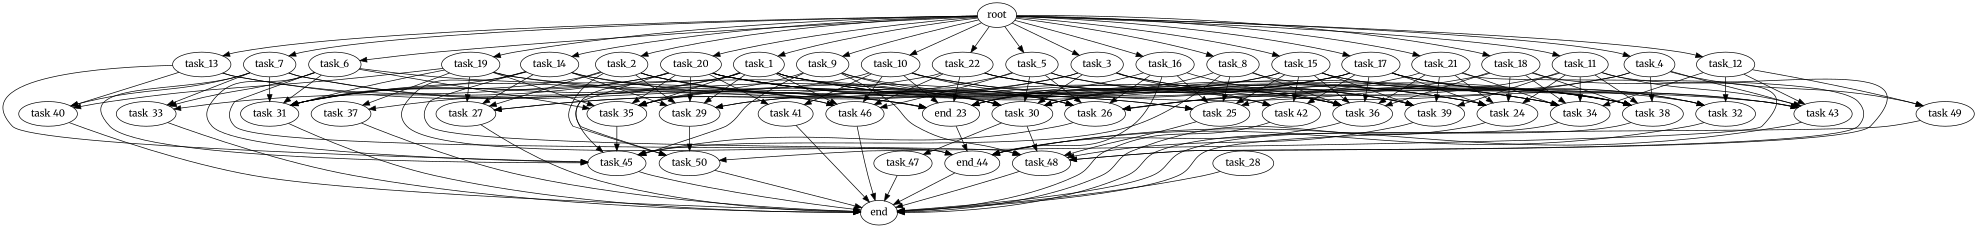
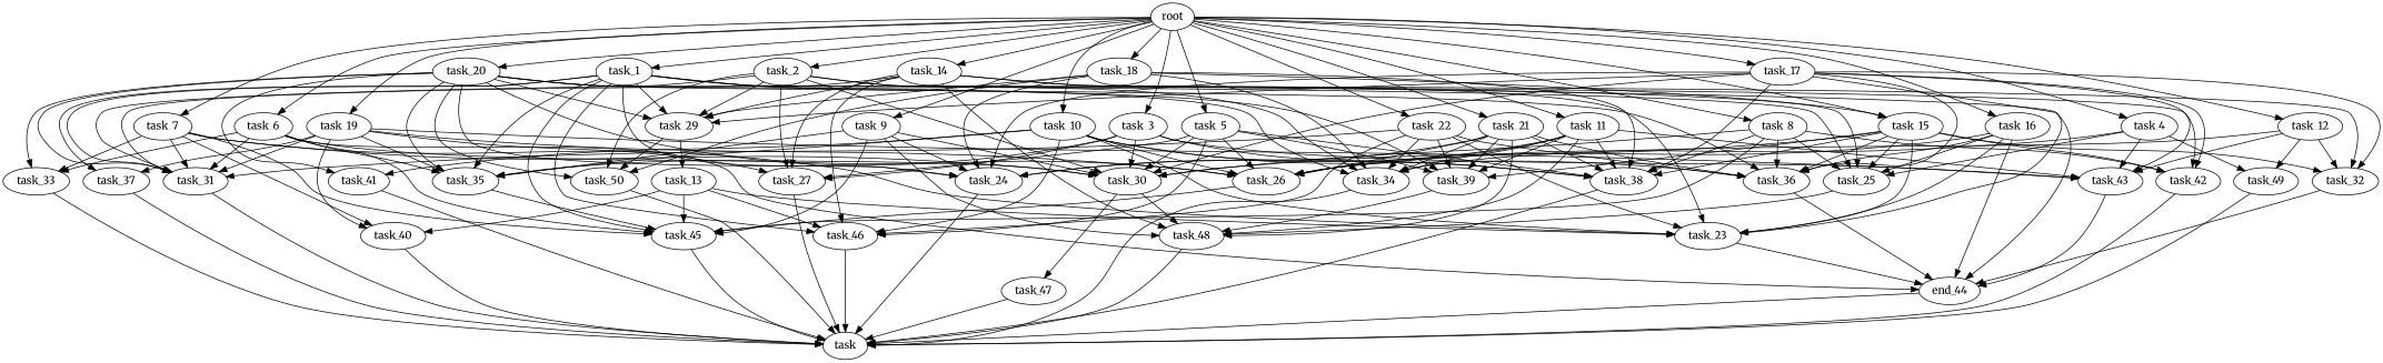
  digraph {
    fontname=Merriweather
    node [fontname=Merriweather]
    edge [fontname=Merriweather]
    root
    task_1
    task_2
    task_3
    task_4
    task_5
    task_6
    task_7
    task_8
    task_9
    task_10
    task_11
    task_12
    task_13
    task_14
    task_15
    task_16
    task_17
    task_18
    task_19
    task_20
    task_21
    task_22
    task_24
    task_29
    task_31
    task_32
    task_34
    task_35
    task_37
    task_39
    task_45
    task_46
-   task_23 [label=end_23]
+   task_23
    task_25
    task_27
    task_30
    task_50
    task_38
    task_42
    task_43
    task_26
    task_49
    task_33
    n45 [label=end_44]
    task_40
    task_36
    task_48
    task_41
-   end
+   end [label=task]
    task_47
-   task_28
    root -> task_1
    root -> task_2
    root -> task_3
    root -> task_4
    root -> task_5
    root -> task_6
    root -> task_7
    root -> task_8
    root -> task_9
    root -> task_10
    root -> task_11
    root -> task_12
-   root -> task_13
+   task_29 -> task_13
    root -> task_14
    root -> task_15
    root -> task_16
    root -> task_17
    root -> task_18
    root -> task_19
    root -> task_20
    root -> task_21
    root -> task_22
    task_1 -> task_24
    task_1 -> task_29
    task_1 -> task_31
    task_1 -> task_32
    task_1 -> task_34
    task_1 -> task_35
    task_1 -> task_37
    task_1 -> task_39
    task_1 -> task_45
    task_1 -> task_46
    task_2 -> task_29
    task_2 -> task_31
    task_2 -> task_23
    task_2 -> task_25
    task_2 -> task_27
    task_2 -> task_30
    task_2 -> task_50
    task_3 -> task_35
    task_3 -> task_27
    task_3 -> task_30
    task_3 -> task_38
-   task_3 -> task_42
+   task_8 -> task_42
    task_3 -> task_43
    task_4 -> task_25
    task_4 -> task_43
    task_4 -> task_26
    task_4 -> task_49
    task_5 -> task_39
    task_5 -> task_46
    task_5 -> task_27
    task_5 -> task_30
    task_5 -> task_38
    task_5 -> task_26
    task_6 -> task_31
    task_6 -> task_35
    task_6 -> task_45
    task_6 -> task_30
    task_6 -> task_33
    task_6 -> n45
    task_7 -> task_31
    task_7 -> task_45
    task_7 -> task_23
    task_7 -> task_30
    task_7 -> task_33
    task_7 -> task_40
    task_8 -> task_45
    task_8 -> task_25
    task_8 -> task_30
    task_8 -> task_38
    task_8 -> task_36
    task_9 -> task_24
    task_9 -> task_35
    task_9 -> task_45
    task_9 -> task_30
    task_9 -> task_48
    task_10 -> task_35
    task_10 -> task_46
    task_10 -> task_23
    task_10 -> task_38
    task_10 -> task_26
    task_10 -> task_36
    task_10 -> task_41
    task_11 -> task_24
    task_11 -> task_34
    task_11 -> task_39
    task_11 -> task_38
    task_11 -> task_43
    task_11 -> task_26
    task_11 -> task_48
    task_12 -> task_32
    task_12 -> task_34
    task_12 -> task_43
    task_12 -> task_49
    task_13 -> task_45
    task_13 -> task_46
    task_13 -> task_23
    task_13 -> task_40
    task_14 -> task_29
    task_14 -> task_31
    task_14 -> task_46
    task_14 -> task_25
    task_14 -> task_27
    task_14 -> n45
    task_14 -> task_48
    task_15 -> task_32
    task_15 -> task_39
    task_15 -> task_23
    task_15 -> task_25
    task_15 -> task_30
    task_15 -> task_38
    task_15 -> task_42
    task_15 -> task_36
    task_16 -> task_23
    task_16 -> task_25
    task_16 -> task_26
    task_16 -> n45
    task_16 -> task_36
    task_17 -> task_24
    task_17 -> task_29
    task_17 -> task_32
    task_17 -> task_23
    task_17 -> task_30
    task_17 -> task_38
    task_17 -> task_42
    task_17 -> task_43
    task_17 -> task_36
    task_18 -> task_24
    task_18 -> task_29
    task_18 -> task_34
    task_18 -> task_50
    task_18 -> task_38
-   task_18 -> task_36
+   task_18 -> task_15
    task_19 -> task_31
    task_19 -> task_35
    task_19 -> task_37
    task_19 -> task_27
    task_19 -> task_43
    task_19 -> task_26
    task_19 -> task_40
    task_20 -> task_24
    task_20 -> task_29
    task_20 -> task_31
    task_20 -> task_34
    task_20 -> task_35
    task_20 -> task_50
    task_20 -> task_42
    task_20 -> task_26
    task_20 -> task_33
    task_20 -> task_36
    task_20 -> task_41
    task_21 -> task_24
    task_21 -> task_34
    task_21 -> task_39
-   task_4 -> task_38
+   task_21 -> task_38
    task_21 -> task_26
    task_21 -> task_36
    task_21 -> task_48
    task_22 -> task_31
    task_22 -> task_34
    task_22 -> task_39
    task_22 -> task_46
    task_22 -> task_23
    task_22 -> task_36
    task_24 -> end
    task_29 -> task_50
    task_31 -> end
    task_32 -> n45
    task_34 -> end
    task_35 -> task_45
    task_37 -> end
    task_39 -> task_48
    task_45 -> end
    task_46 -> end
    task_23 -> n45
    task_25 -> task_48
    task_27 -> end
    task_30 -> task_48
    task_30 -> task_47
    task_50 -> end
    task_38 -> end
    task_42 -> end
    task_43 -> n45
    task_26 -> task_45
    task_49 -> end
    task_33 -> end
    n45 -> end
    task_40 -> end
    task_36 -> n45
    task_48 -> end
    task_41 -> end
    task_47 -> end
-   task_28 -> end
  }
